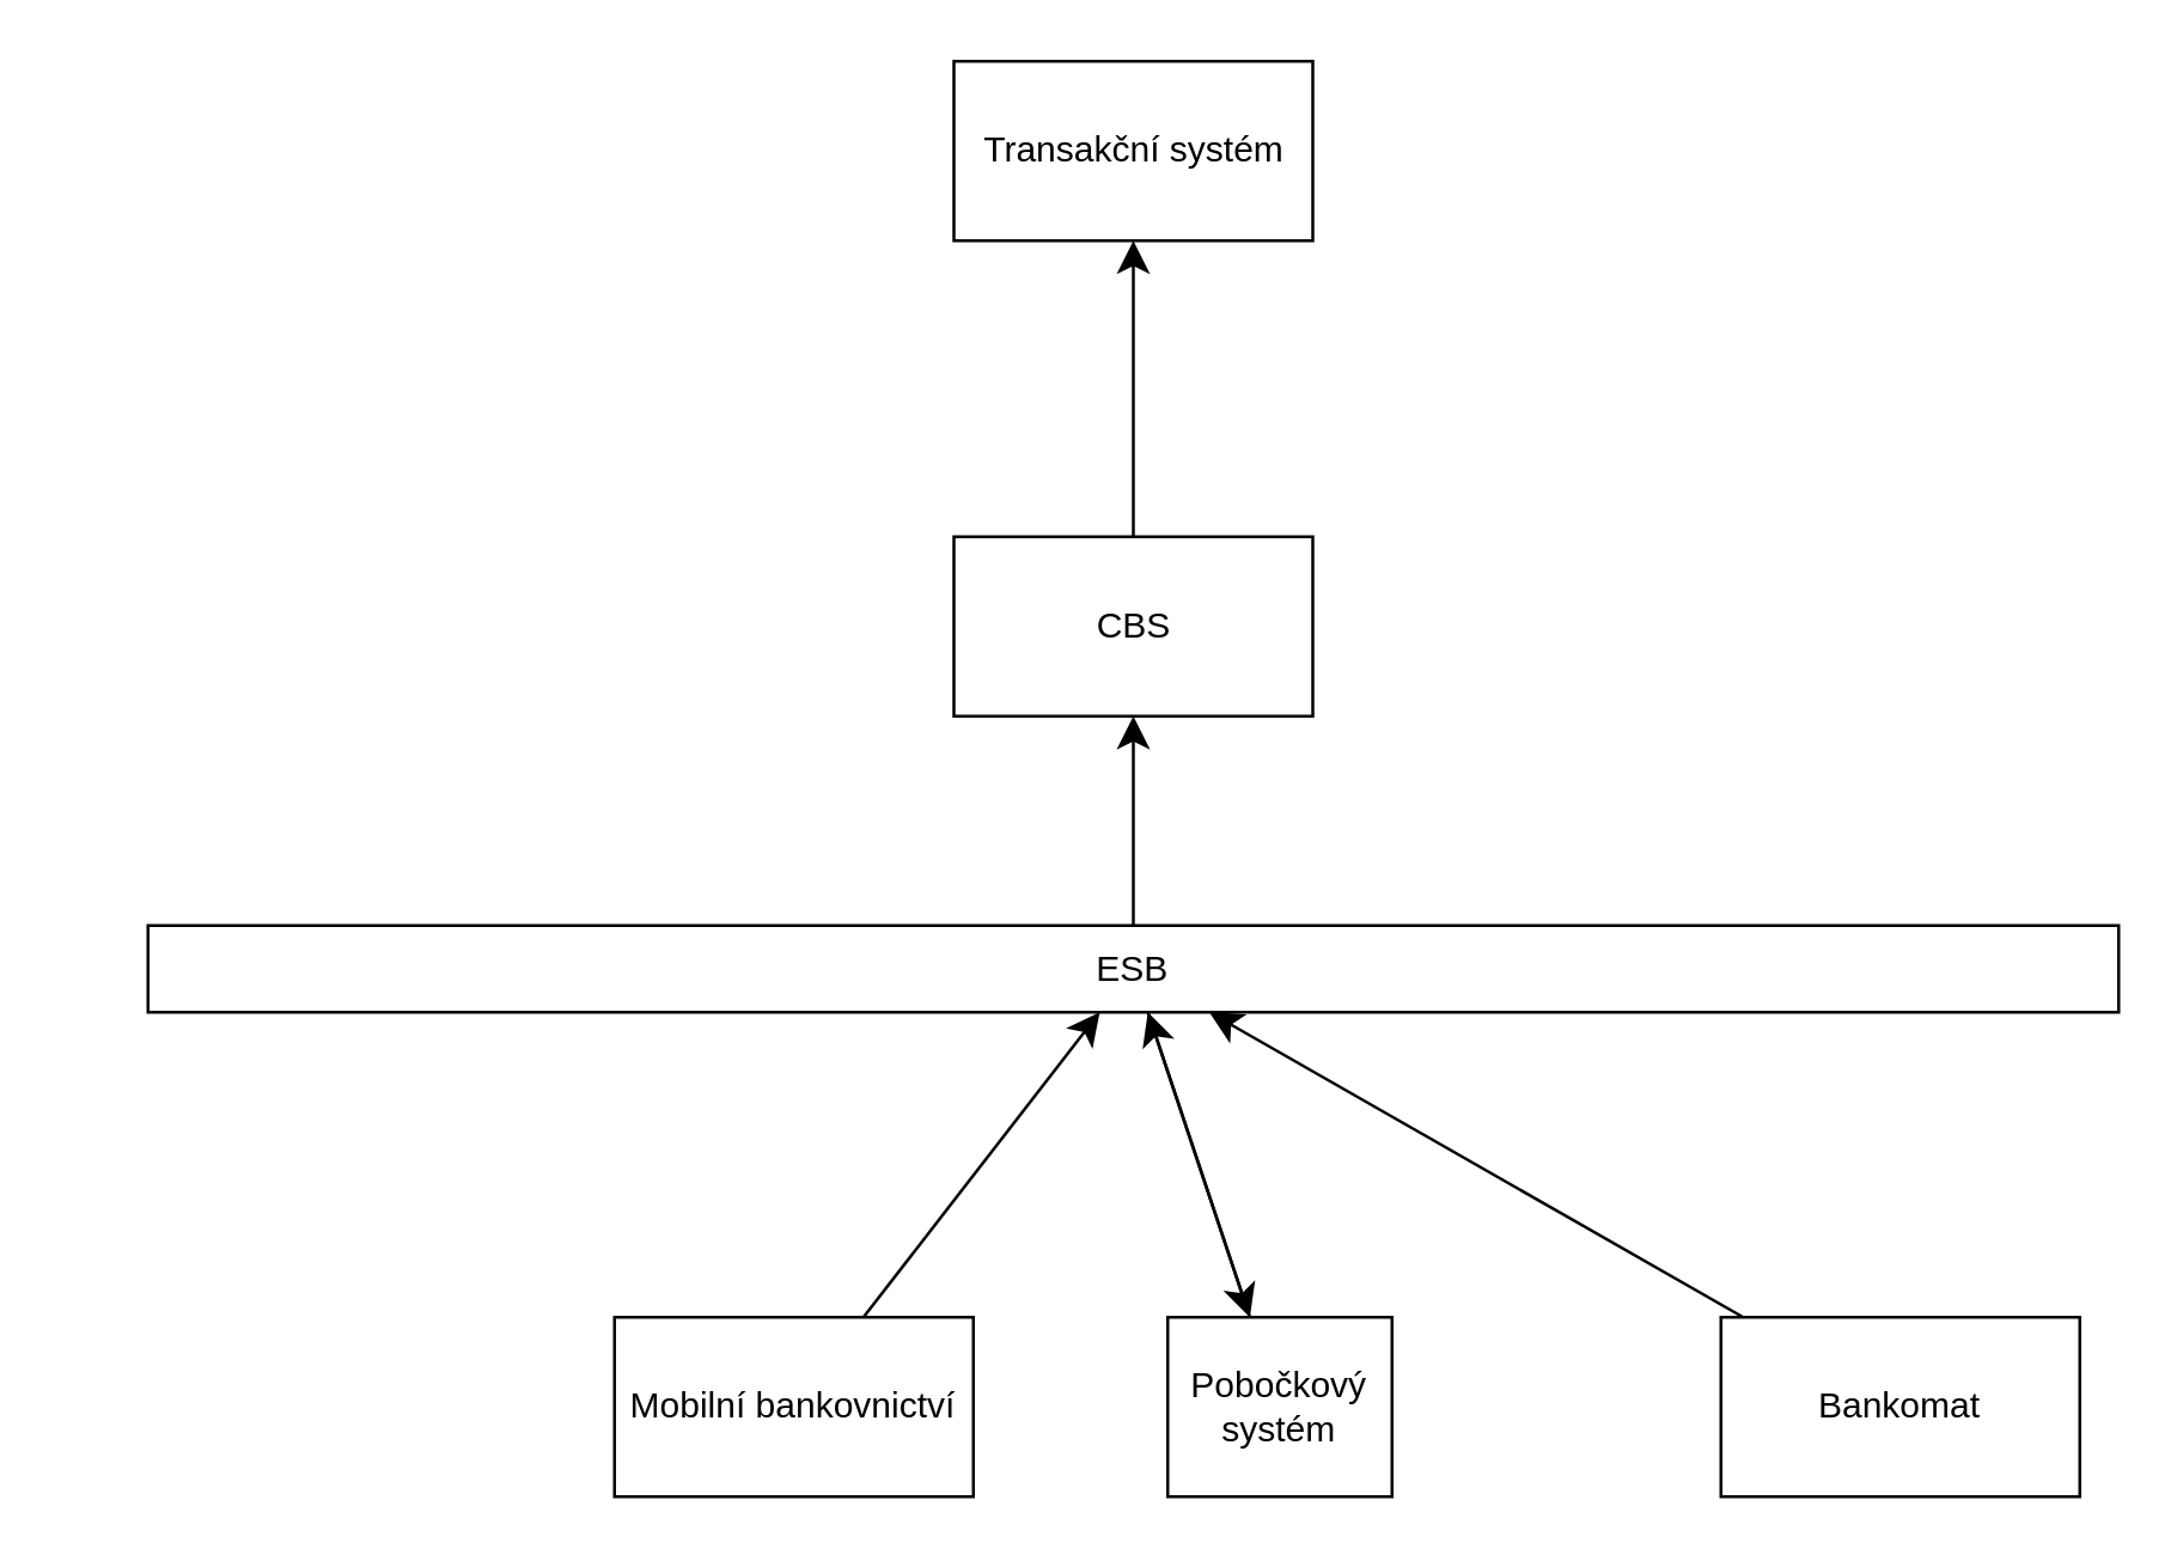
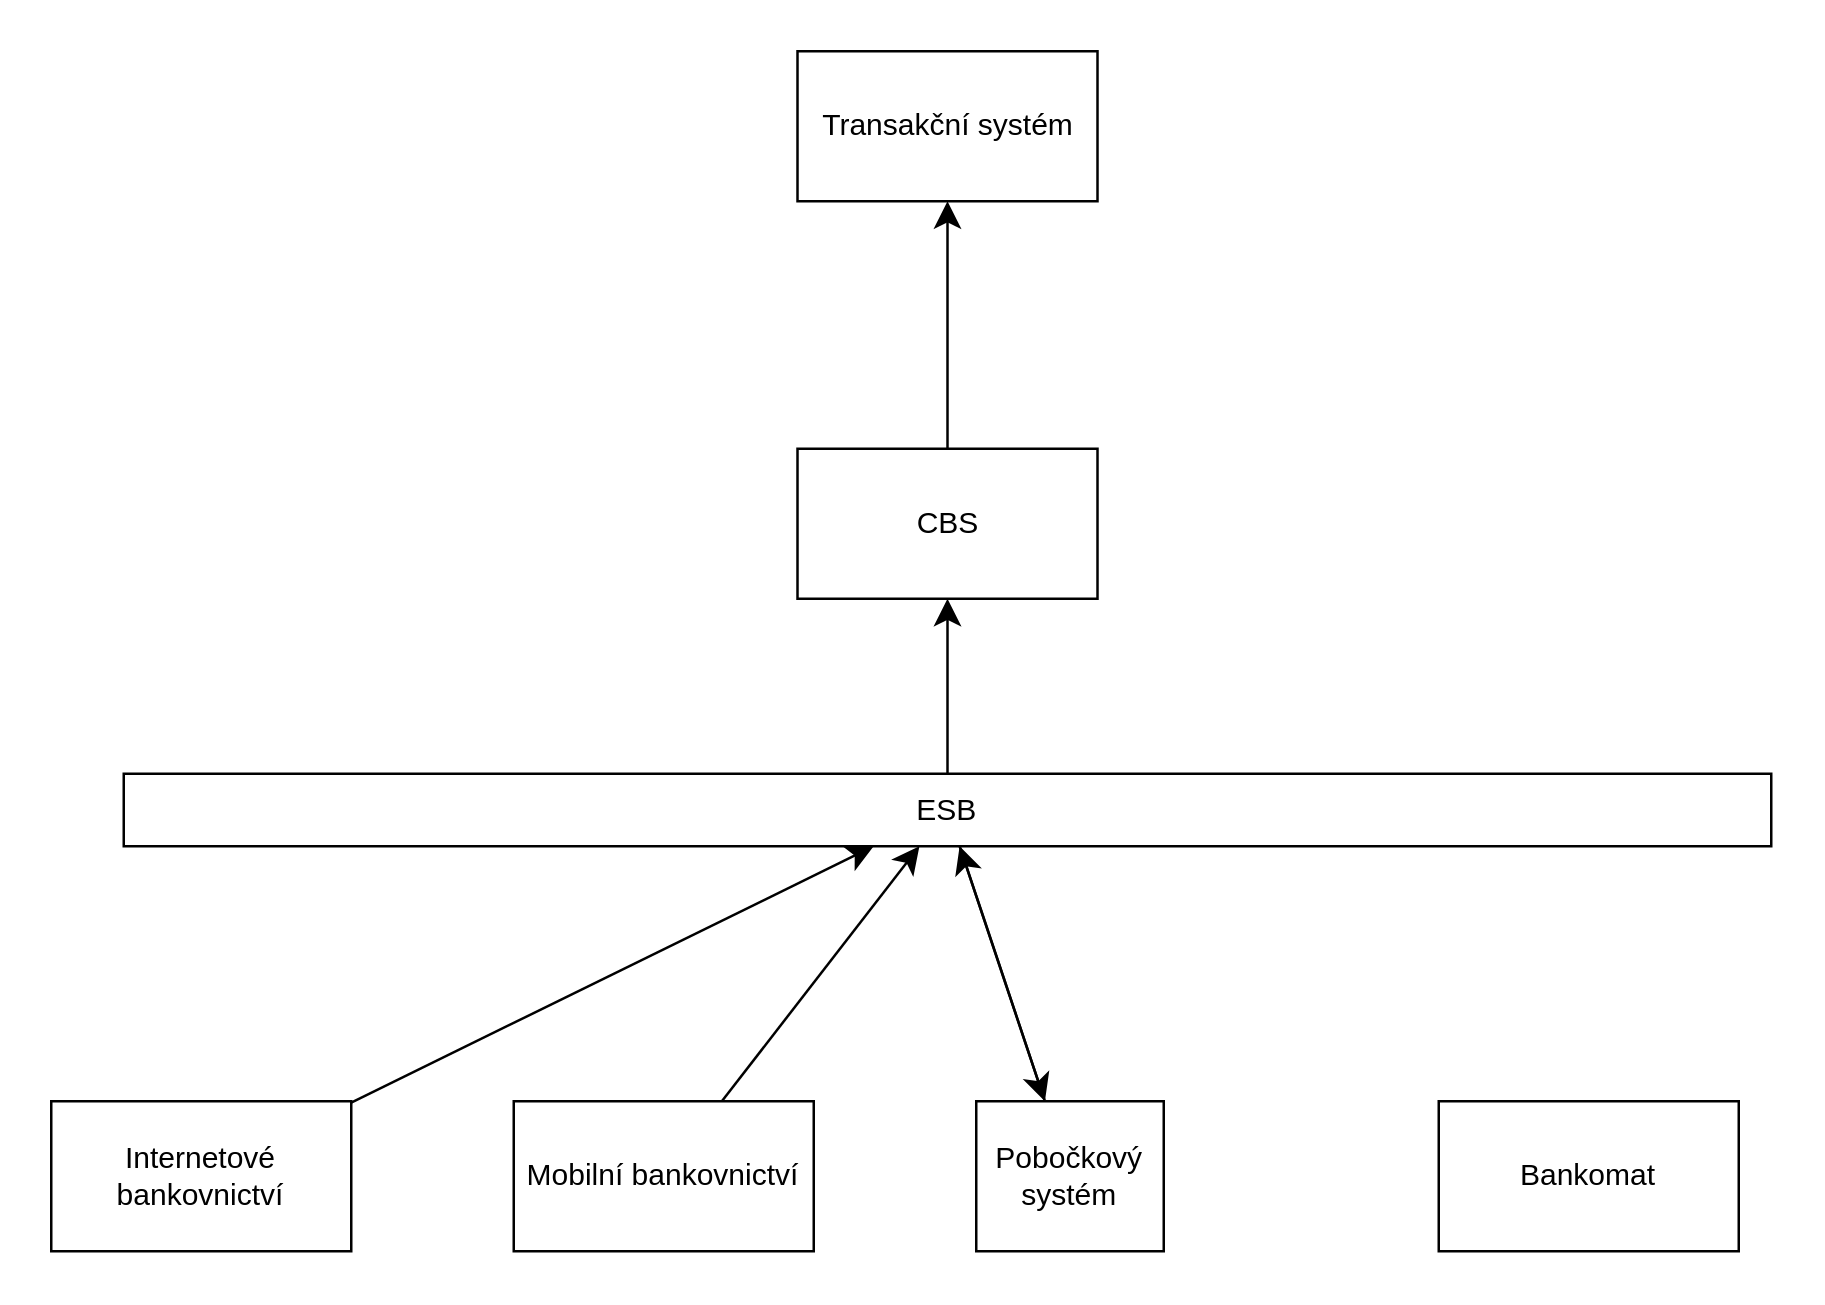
  <mxCell id="0" />
  <mxCell id="1" parent="0" />
+ <mxCell id="2" style="edgeStyle=none;curved=1;rounded=0;orthogonalLoop=1;jettySize=auto;html=1;fontSize=12;startSize=8;endSize=8;" edge="1" parent="1" source="3" target="13"><mxGeometry relative="1" as="geometry" /></mxCell>
+ <mxCell id="3" value="Internetové bankovnictví" style="rounded=0;whiteSpace=wrap;html=1;" vertex="1" parent="1"><mxGeometry x="20" y="440" width="120" height="60" as="geometry" /></mxCell>
  <mxCell id="4" style="edgeStyle=none;curved=1;rounded=0;orthogonalLoop=1;jettySize=auto;html=1;fontSize=12;startSize=8;endSize=8;" edge="1" parent="1" source="5" target="13"><mxGeometry relative="1" as="geometry" /></mxCell>
  <mxCell id="5" value="Mobilní bankovnictví" style="rounded=0;whiteSpace=wrap;html=1;" vertex="1" parent="1"><mxGeometry x="205" y="440" width="120" height="60" as="geometry" /></mxCell>
  <mxCell id="6" value="Pobočkový systém" style="rounded=0;whiteSpace=wrap;html=1;" vertex="1" parent="1"><mxGeometry x="390" y="440" width="75" height="60" as="geometry" /></mxCell>
- <mxCell id="7" style="edgeStyle=none;curved=1;rounded=0;orthogonalLoop=1;jettySize=auto;html=1;fontSize=12;startSize=8;endSize=8;" edge="1" parent="1" source="8" target="13"><mxGeometry relative="1" as="geometry" /></mxCell>
  <mxCell id="8" value="Bankomat" style="rounded=0;whiteSpace=wrap;html=1;" vertex="1" parent="1"><mxGeometry x="575" y="440" width="120" height="60" as="geometry" /></mxCell>
  <mxCell id="9" style="edgeStyle=none;curved=1;rounded=0;orthogonalLoop=1;jettySize=auto;html=1;fontSize=12;startSize=8;endSize=8;" edge="1" parent="1" source="10" target="15"><mxGeometry relative="1" as="geometry" /></mxCell>
  <mxCell id="10" value="CBS" style="rounded=0;whiteSpace=wrap;html=1;" vertex="1" parent="1"><mxGeometry x="318.5" y="179" width="120" height="60" as="geometry" /></mxCell>
  <mxCell id="11" value="" style="edgeStyle=none;curved=1;rounded=0;orthogonalLoop=1;jettySize=auto;html=1;fontSize=12;startSize=8;endSize=8;" edge="1" parent="1" source="13" target="6"><mxGeometry relative="1" as="geometry" /></mxCell>
  <mxCell id="12" style="edgeStyle=none;curved=1;rounded=0;orthogonalLoop=1;jettySize=auto;html=1;fontSize=12;startSize=8;endSize=8;" edge="1" parent="1" source="13" target="10"><mxGeometry relative="1" as="geometry" /></mxCell>
  <mxCell id="13" value="ESB" style="rounded=0;whiteSpace=wrap;html=1;" vertex="1" parent="1"><mxGeometry x="49" y="309" width="659" height="29" as="geometry" /></mxCell>
  <mxCell id="14" style="edgeStyle=none;curved=1;rounded=0;orthogonalLoop=1;jettySize=auto;html=1;fontSize=12;startSize=8;endSize=8;" edge="1" parent="1" source="6" target="13"><mxGeometry relative="1" as="geometry" /></mxCell>
  <mxCell id="15" value="Transakční systém" style="rounded=0;whiteSpace=wrap;html=1;" vertex="1" parent="1"><mxGeometry x="318.5" y="20" width="120" height="60" as="geometry" /></mxCell>
